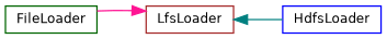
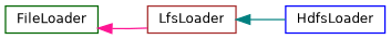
  digraph {
    rankdir=LR
    node [fillcolor=white fontname=Helvetica fontsize=10 shape=record style=filled]
    edge [dir=back fontname=Helvetica fontsize=10 labelfontname=Helvetica labelfontsize=10 style=solid]
    n1 [color=darkgreen height=0.2 label=FileLoader width=0.4]
    n2 [color=brown height=0.2 label=LfsLoader width=0.4]
    n3 [color=blue height=0.2 label=HdfsLoader width=0.4]
-   n2 -> n1 [color=deeppink]
+   n1 -> n2 [color=deeppink]
    n2 -> n3 [color=teal]
  }
